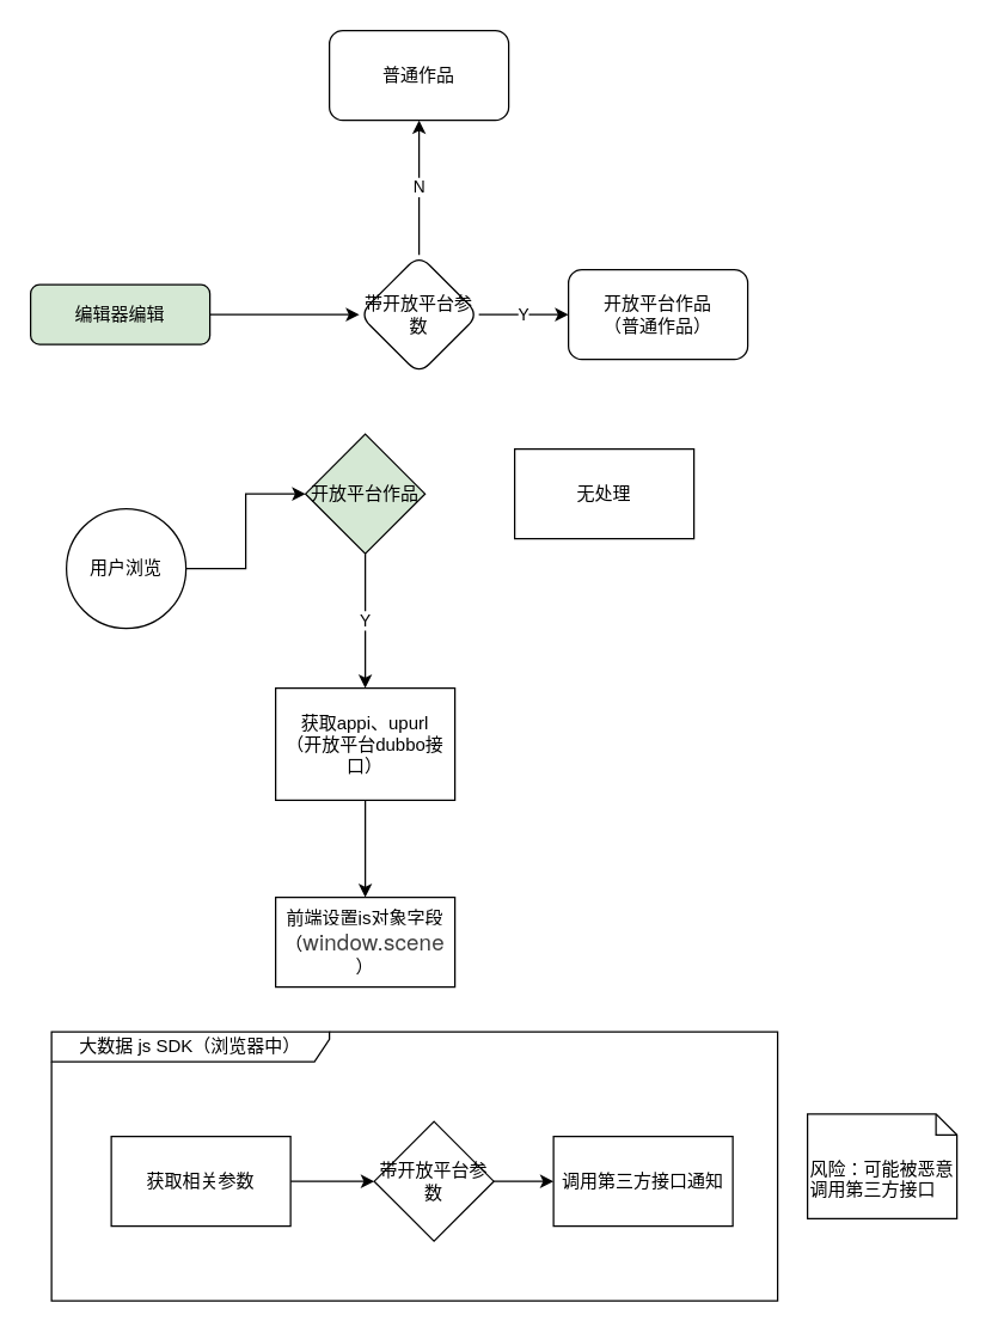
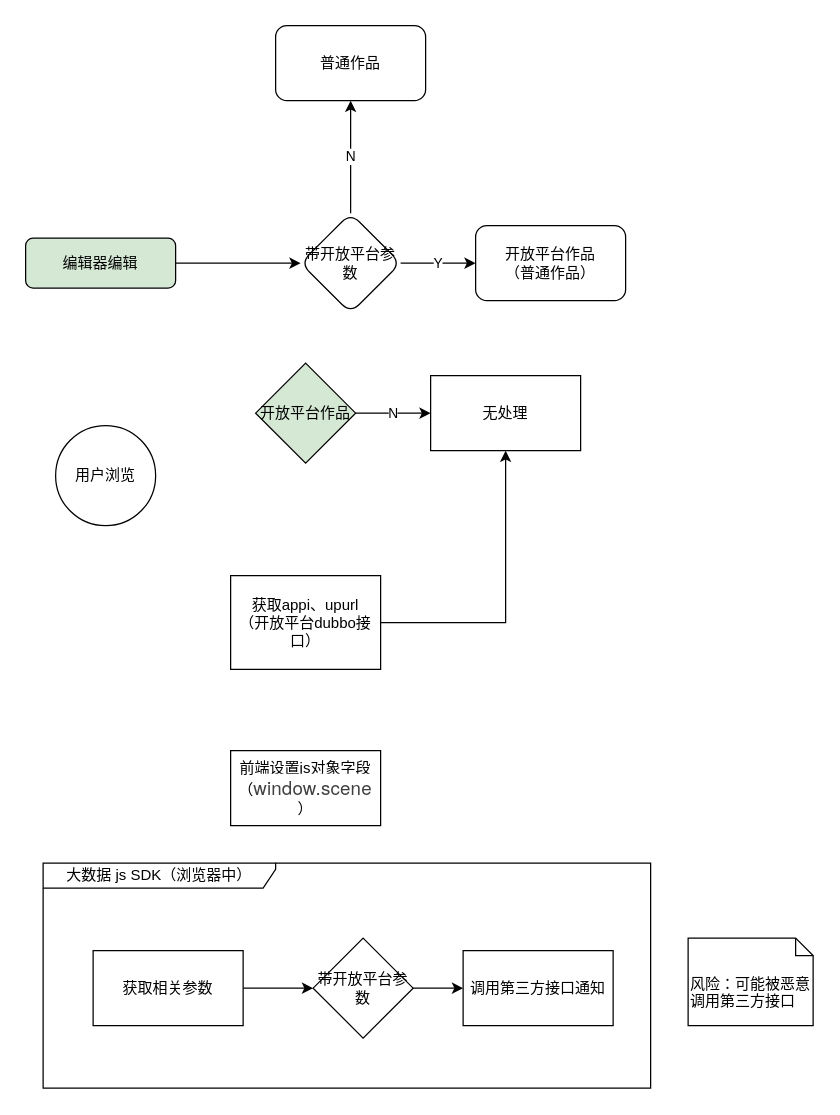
  <mxCell id="0" />
  <mxCell id="1" parent="0" />
  <mxCell id="2" value="" style="edgeStyle=orthogonalEdgeStyle;rounded=0;orthogonalLoop=1;jettySize=auto;html=1;" edge="1" parent="1" source="3" target="19"><mxGeometry relative="1" as="geometry" /></mxCell>
  <mxCell id="3" value="编辑器编辑" style="rounded=1;whiteSpace=wrap;html=1;fontSize=12;glass=0;strokeWidth=1;shadow=0;fillColor=#d5e8d4;" parent="1" vertex="1"><mxGeometry x="20" y="190" width="120" height="40" as="geometry" /></mxCell>
- <mxCell id="4" value="" style="edgeStyle=orthogonalEdgeStyle;rounded=0;orthogonalLoop=1;jettySize=auto;html=1;" edge="1" parent="1" source="5" target="8"><mxGeometry relative="1" as="geometry" /></mxCell>
  <mxCell id="5" value="用户浏览" style="ellipse;whiteSpace=wrap;html=1;aspect=fixed;" vertex="1" parent="1"><mxGeometry x="44" y="340" width="80" height="80" as="geometry" /></mxCell>
- <mxCell id="7" value="Y" style="edgeStyle=orthogonalEdgeStyle;rounded=0;orthogonalLoop=1;jettySize=auto;html=1;" edge="1" parent="1" source="8" target="11"><mxGeometry relative="1" as="geometry" /></mxCell>
+ <mxCell id="6" value="N" style="edgeStyle=orthogonalEdgeStyle;rounded=0;orthogonalLoop=1;jettySize=auto;html=1;" edge="1" parent="1" source="8" target="9"><mxGeometry relative="1" as="geometry" /></mxCell>
  <mxCell id="8" value="开放平台作品" style="rhombus;whiteSpace=wrap;html=1;fillColor=#d5e8d4;" vertex="1" parent="1"><mxGeometry x="204" y="290" width="80" height="80" as="geometry" /></mxCell>
  <mxCell id="9" value="无处理" style="whiteSpace=wrap;html=1;" vertex="1" parent="1"><mxGeometry x="344" y="300" width="120" height="60" as="geometry" /></mxCell>
- <mxCell id="10" value="" style="edgeStyle=orthogonalEdgeStyle;rounded=0;orthogonalLoop=1;jettySize=auto;html=1;" edge="1" parent="1" source="11" target="12"><mxGeometry relative="1" as="geometry" /></mxCell>
+ <mxCell id="10" value="" style="edgeStyle=orthogonalEdgeStyle;rounded=0;orthogonalLoop=1;jettySize=auto;html=1;" edge="1" parent="1" source="11" target="9"><mxGeometry relative="1" as="geometry" /></mxCell>
  <mxCell id="11" value="获取appi、upurl&lt;br&gt;（开放平台dubbo接口）" style="whiteSpace=wrap;html=1;" vertex="1" parent="1"><mxGeometry x="184" y="460" width="120" height="75" as="geometry" /></mxCell>
  <mxCell id="12" value="前端设置js对象字段&lt;br&gt;（&lt;span style=&quot;color: rgb(64 , 64 , 64) ; font-family: &amp;#34;helvetica neue&amp;#34; , &amp;#34;helvetica&amp;#34; , &amp;#34;tahoma&amp;#34; , &amp;#34;arial&amp;#34; , &amp;#34;microsoft yahei&amp;#34; , &amp;#34;pingfang sc&amp;#34; , &amp;#34;hiragino sans gb&amp;#34; , &amp;#34;heiti sc&amp;#34; , &amp;#34;wenquanyi micro hei&amp;#34; , sans-serif ; font-size: 15px ; letter-spacing: 0.12px ; background-color: rgb(255 , 255 , 255)&quot;&gt;window.scene&lt;/span&gt;&lt;br&gt;）" style="whiteSpace=wrap;html=1;" vertex="1" parent="1"><mxGeometry x="184" y="600" width="120" height="60" as="geometry" /></mxCell>
  <mxCell id="13" value="大数据 js SDK（浏览器中）" style="shape=umlFrame;whiteSpace=wrap;html=1;width=186;height=20;" vertex="1" parent="1"><mxGeometry x="34" y="690" width="486" height="180" as="geometry" /></mxCell>
  <mxCell id="14" value="" style="edgeStyle=orthogonalEdgeStyle;rounded=0;orthogonalLoop=1;jettySize=auto;html=1;" edge="1" parent="1" source="15" target="23"><mxGeometry relative="1" as="geometry" /></mxCell>
  <mxCell id="15" value="获取相关参数" style="rounded=0;whiteSpace=wrap;html=1;" vertex="1" parent="1"><mxGeometry x="74" y="760" width="120" height="60" as="geometry" /></mxCell>
  <mxCell id="16" value="调用第三方接口通知" style="whiteSpace=wrap;html=1;rounded=0;" vertex="1" parent="1"><mxGeometry x="370" y="760" width="120" height="60" as="geometry" /></mxCell>
  <mxCell id="17" value="Y" style="edgeStyle=orthogonalEdgeStyle;rounded=0;orthogonalLoop=1;jettySize=auto;html=1;" edge="1" parent="1" source="19" target="20"><mxGeometry relative="1" as="geometry" /></mxCell>
  <mxCell id="18" value="N" style="edgeStyle=orthogonalEdgeStyle;rounded=0;orthogonalLoop=1;jettySize=auto;html=1;" edge="1" parent="1" source="19" target="21"><mxGeometry relative="1" as="geometry" /></mxCell>
  <mxCell id="19" value="带开放平台参数" style="rhombus;whiteSpace=wrap;html=1;rounded=1;shadow=0;strokeWidth=1;glass=0;" vertex="1" parent="1"><mxGeometry x="240" y="170" width="80" height="80" as="geometry" /></mxCell>
  <mxCell id="20" value="开放平台作品&lt;br&gt;（普通作品）" style="whiteSpace=wrap;html=1;rounded=1;shadow=0;strokeWidth=1;glass=0;" vertex="1" parent="1"><mxGeometry x="380" y="180" width="120" height="60" as="geometry" /></mxCell>
  <mxCell id="21" value="普通作品" style="whiteSpace=wrap;html=1;rounded=1;shadow=0;strokeWidth=1;glass=0;" vertex="1" parent="1"><mxGeometry x="220" y="20" width="120" height="60" as="geometry" /></mxCell>
  <mxCell id="22" style="edgeStyle=orthogonalEdgeStyle;rounded=0;orthogonalLoop=1;jettySize=auto;html=1;exitX=1;exitY=0.5;exitDx=0;exitDy=0;" edge="1" parent="1" source="23" target="16"><mxGeometry relative="1" as="geometry" /></mxCell>
  <mxCell id="23" value="带开放平台参数" style="rhombus;whiteSpace=wrap;html=1;rounded=0;" vertex="1" parent="1"><mxGeometry x="250" y="750" width="80" height="80" as="geometry" /></mxCell>
- <mxCell id="24" value="&lt;br&gt;&lt;br&gt;风险：可能被恶意调用第三方接口" style="shape=note;whiteSpace=wrap;html=1;size=14;verticalAlign=top;align=left;spacingTop=-6;" vertex="1" parent="1"><mxGeometry x="540" y="745" width="100" height="70" as="geometry" /></mxCell>
+ <mxCell id="24" value="&lt;br&gt;&lt;br&gt;风险：可能被恶意调用第三方接口" style="shape=note;whiteSpace=wrap;html=1;size=14;verticalAlign=top;align=left;spacingTop=-6;" vertex="1" parent="1"><mxGeometry x="550" y="750" width="100" height="70" as="geometry" /></mxCell>
